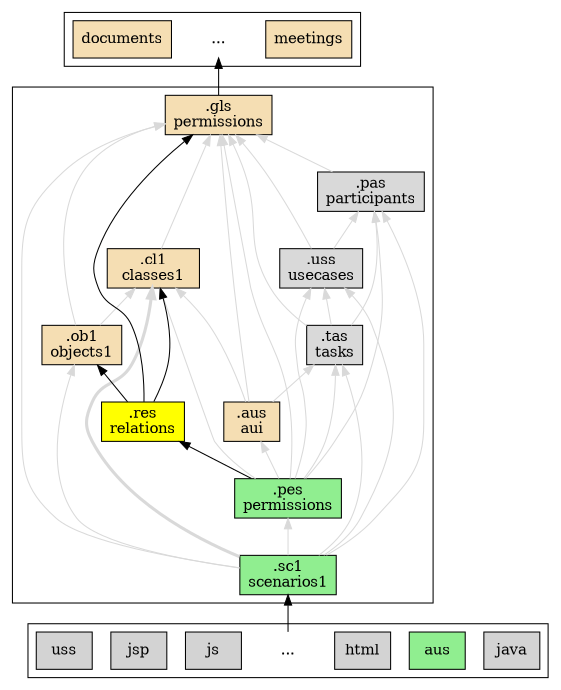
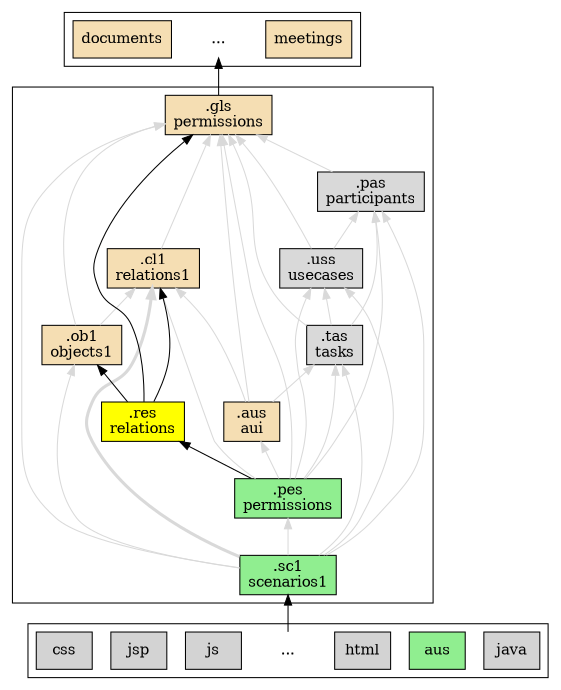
  digraph {
    compound=true
    rankdir=BT
    node [fillcolor=wheat shape=box style=filled]
    edge [color=grey85 penwidth=1]
    meetings
    n2 [color=white fillcolor=white label="..."]
    documents
    n4 [label=".gls\npermissions" penwidth=1]
-   n5 [label=".cl1\nclasses1" penwidth=1]
+   n5 [label=".cl1\nrelations1" penwidth=1]
    n6 [label=".ob1\nobjects1" penwidth=1]
    n7 [fillcolor=lightgreen label=".sc1\nscenarios1" penwidth=1]
    n8 [fillcolor=grey85 label=".uss\nusecases" penwidth=1]
    n9 [fillcolor=lightgreen label=".pes\npermissions" penwidth=1]
    n10 [fillcolor=yellow label=".res\nrelations" penwidth=1]
    n11 [fillcolor=grey85 label=".tas\ntasks" penwidth=1]
    n12 [fillcolor=grey85 label=".pas\nparticipants" penwidth=1]
    n13 [label=".aus\naui" penwidth=1]
    java [fillcolor=lightgrey]
    n15 [fillcolor=lightgreen label=aus]
    html [fillcolor=lightgrey]
    n17 [color=white fillcolor=white label="..."]
    js [fillcolor=lightgrey]
    jsp [fillcolor=lightgrey]
-   css [fillcolor=lightgrey label=uss]
+   css [fillcolor=lightgrey]
    subgraph cluster_1 {
      meetings
      n2
      documents
    }
    subgraph cluster_2 {
      n4
      n5
      n6
      n7
      n8
      n9
      n10
      n11
      n12
      n13
    }
    subgraph cluster_3 {
      java
      n15
      html
      n17
      js
      jsp
      css
    }
    n4 -> n2 [color="" penwidth=""]
    n5 -> n4
    n6 -> n4
    n6 -> n5
    n7 -> n4
    n7 -> n5 [penwidth=3]
    n7 -> n6
    n7 -> n8
    n7 -> n9
    n7 -> n11
    n7 -> n12
    n8 -> n4
    n8 -> n12
    n9 -> n4
    n9 -> n5
    n9 -> n8
    n9 -> n10 [color=black]
    n9 -> n11
    n9 -> n12
    n9 -> n13
    n10 -> n4 [color=black]
    n10 -> n5 [color=black]
    n10 -> n6 [color=black]
    n11 -> n4
    n11 -> n8
    n11 -> n12
    n12 -> n4
    n13 -> n4
    n13 -> n5
    n13 -> n11
    n17 -> n7 [color="" penwidth=""]
  }
